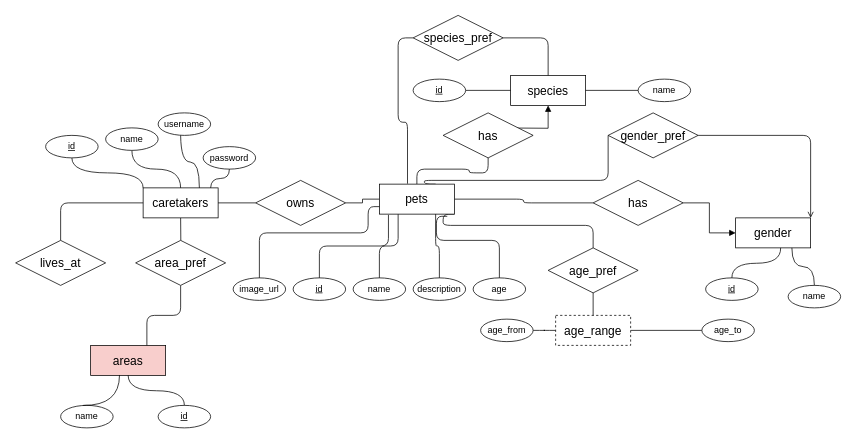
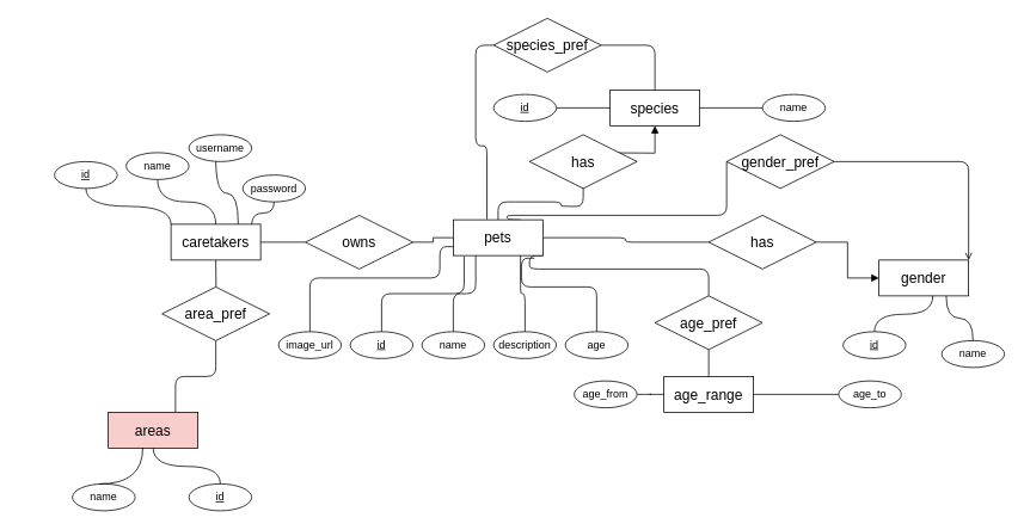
  <mxCell id="0" />
  <mxCell id="1" parent="0" />
  <mxCell id="2" style="edgeStyle=orthogonalEdgeStyle;rounded=1;orthogonalLoop=1;jettySize=auto;html=1;exitX=0.5;exitY=1;exitDx=0;exitDy=0;curved=0;endArrow=none;startFill=0;" parent="1" source="3" edge="1"><mxGeometry relative="1" as="geometry"><mxPoint x="240.273" y="320" as="targetPoint" /></mxGeometry></mxCell>
  <mxCell id="3" value="caretakers" style="whiteSpace=wrap;html=1;align=center;fontSize=16;" parent="1" vertex="1"><mxGeometry x="190" y="250" width="100" height="40" as="geometry" /></mxCell>
  <mxCell id="4" value="" style="edgeStyle=orthogonalEdgeStyle;rounded=0;orthogonalLoop=1;jettySize=auto;html=1;endArrow=none;endFill=1;endSize=10;startSize=10;startFill=0;" parent="1" source="5" target="11" edge="1"><mxGeometry relative="1" as="geometry" /></mxCell>
  <mxCell id="5" value="owns" style="shape=rhombus;perimeter=rhombusPerimeter;whiteSpace=wrap;html=1;align=center;fontSize=16;" parent="1" vertex="1"><mxGeometry x="340" y="240" width="120" height="60" as="geometry" /></mxCell>
  <mxCell id="6" value="" style="edgeStyle=orthogonalEdgeStyle;rounded=1;orthogonalLoop=1;jettySize=auto;html=1;endArrow=none;startFill=0;curved=0;" parent="1" source="11" target="20" edge="1"><mxGeometry relative="1" as="geometry" /></mxCell>
  <mxCell id="7" style="edgeStyle=orthogonalEdgeStyle;rounded=1;orthogonalLoop=1;jettySize=auto;html=1;exitX=1;exitY=0.5;exitDx=0;exitDy=0;entryX=0;entryY=0.5;entryDx=0;entryDy=0;curved=0;endArrow=none;startFill=0;" parent="1" source="11" target="34" edge="1"><mxGeometry relative="1" as="geometry" /></mxCell>
  <mxCell id="8" style="edgeStyle=orthogonalEdgeStyle;rounded=1;orthogonalLoop=1;jettySize=auto;html=1;exitX=0.25;exitY=1;exitDx=0;exitDy=0;entryX=0.5;entryY=0;entryDx=0;entryDy=0;curved=0;endArrow=none;startFill=0;" parent="1" source="11" target="23" edge="1"><mxGeometry relative="1" as="geometry" /></mxCell>
  <mxCell id="9" style="edgeStyle=orthogonalEdgeStyle;rounded=1;orthogonalLoop=1;jettySize=auto;html=1;exitX=1;exitY=1;exitDx=0;exitDy=0;entryX=0.5;entryY=0;entryDx=0;entryDy=0;curved=0;endArrow=none;startFill=0;" parent="1" source="11" target="43" edge="1"><mxGeometry relative="1" as="geometry"><Array as="points"><mxPoint x="590" y="300" /><mxPoint x="790" y="300" /></Array></mxGeometry></mxCell>
  <mxCell id="10" style="edgeStyle=orthogonalEdgeStyle;rounded=1;orthogonalLoop=1;jettySize=auto;html=1;exitX=0.75;exitY=0;exitDx=0;exitDy=0;entryX=0;entryY=0.5;entryDx=0;entryDy=0;curved=0;endArrow=none;startFill=0;" parent="1" source="11" target="32" edge="1"><mxGeometry relative="1" as="geometry"><Array as="points"><mxPoint x="565" y="240" /><mxPoint x="810" y="240" /></Array></mxGeometry></mxCell>
  <mxCell id="11" value="pets" style="whiteSpace=wrap;html=1;align=center;fontSize=16;" parent="1" vertex="1"><mxGeometry x="505" y="245" width="100" height="40" as="geometry" /></mxCell>
  <mxCell id="12" value="" style="edgeStyle=orthogonalEdgeStyle;rounded=0;orthogonalLoop=1;jettySize=auto;html=1;endArrow=none;startFill=0;curved=1;" parent="1" source="13" target="3" edge="1"><mxGeometry relative="1" as="geometry" /></mxCell>
  <mxCell id="13" value="name" style="ellipse;whiteSpace=wrap;html=1;align=center;" parent="1" vertex="1"><mxGeometry x="140" y="170" width="70" height="30" as="geometry" /></mxCell>
  <mxCell id="14" style="edgeStyle=orthogonalEdgeStyle;rounded=0;orthogonalLoop=1;jettySize=auto;html=1;exitX=0.5;exitY=1;exitDx=0;exitDy=0;entryX=0;entryY=0;entryDx=0;entryDy=0;endArrow=none;startFill=0;curved=1;" parent="1" source="15" target="3" edge="1"><mxGeometry relative="1" as="geometry" /></mxCell>
  <mxCell id="15" value="&lt;u&gt;id&lt;/u&gt;" style="ellipse;whiteSpace=wrap;html=1;align=center;" parent="1" vertex="1"><mxGeometry x="60" y="180" width="70" height="30" as="geometry" /></mxCell>
  <mxCell id="16" value="species" style="whiteSpace=wrap;html=1;align=center;fontSize=16;" parent="1" vertex="1"><mxGeometry x="680" y="100" width="100" height="40" as="geometry" /></mxCell>
  <mxCell id="17" value="" style="edgeStyle=orthogonalEdgeStyle;rounded=1;orthogonalLoop=1;jettySize=auto;html=1;curved=0;endArrow=none;startFill=0;" parent="1" source="18" target="16" edge="1"><mxGeometry relative="1" as="geometry" /></mxCell>
  <mxCell id="18" value="name" style="ellipse;whiteSpace=wrap;html=1;align=center;" parent="1" vertex="1"><mxGeometry x="850" y="105" width="70" height="30" as="geometry" /></mxCell>
  <mxCell id="19" value="" style="edgeStyle=orthogonalEdgeStyle;rounded=0;orthogonalLoop=1;jettySize=auto;html=1;endArrow=block;startFill=0;endFill=1;entryX=0.5;entryY=1;entryDx=0;entryDy=0;" parent="1" target="16" edge="1"><mxGeometry relative="1" as="geometry"><mxPoint x="650" y="170" as="sourcePoint" /><mxPoint x="730" y="160" as="targetPoint" /></mxGeometry></mxCell>
  <mxCell id="20" value="has" style="shape=rhombus;perimeter=rhombusPerimeter;whiteSpace=wrap;html=1;align=center;fontSize=16;" parent="1" vertex="1"><mxGeometry x="590" y="150" width="120" height="60" as="geometry" /></mxCell>
  <mxCell id="21" value="" style="edgeStyle=orthogonalEdgeStyle;rounded=0;orthogonalLoop=1;jettySize=auto;html=1;endArrow=none;startFill=0;" parent="1" source="22" target="16" edge="1"><mxGeometry relative="1" as="geometry" /></mxCell>
  <mxCell id="22" value="&lt;u&gt;id&lt;/u&gt;" style="ellipse;whiteSpace=wrap;html=1;align=center;" parent="1" vertex="1"><mxGeometry x="550" y="105" width="70" height="30" as="geometry" /></mxCell>
  <mxCell id="23" value="name" style="ellipse;whiteSpace=wrap;html=1;align=center;" parent="1" vertex="1"><mxGeometry x="470" y="370" width="70" height="30" as="geometry" /></mxCell>
  <mxCell id="24" value="&lt;u&gt;id&lt;/u&gt;" style="ellipse;whiteSpace=wrap;html=1;align=center;" parent="1" vertex="1"><mxGeometry x="390" y="370" width="70" height="30" as="geometry" /></mxCell>
  <mxCell id="25" style="edgeStyle=orthogonalEdgeStyle;rounded=1;orthogonalLoop=1;jettySize=auto;html=1;exitX=0.5;exitY=0;exitDx=0;exitDy=0;curved=0;endArrow=none;startFill=0;entryX=0.121;entryY=1.024;entryDx=0;entryDy=0;entryPerimeter=0;" parent="1" source="24" target="11" edge="1"><mxGeometry relative="1" as="geometry"><mxPoint x="502" y="310" as="targetPoint" /></mxGeometry></mxCell>
  <mxCell id="26" style="edgeStyle=orthogonalEdgeStyle;rounded=1;orthogonalLoop=1;jettySize=auto;html=1;exitX=0.5;exitY=0;exitDx=0;exitDy=0;entryX=0.75;entryY=1;entryDx=0;entryDy=0;endArrow=none;startFill=0;curved=0;" parent="1" source="27" target="11" edge="1"><mxGeometry relative="1" as="geometry" /></mxCell>
  <mxCell id="27" value="description" style="ellipse;whiteSpace=wrap;html=1;align=center;" parent="1" vertex="1"><mxGeometry x="550" y="370" width="70" height="30" as="geometry" /></mxCell>
  <mxCell id="28" style="edgeStyle=orthogonalEdgeStyle;rounded=1;orthogonalLoop=1;jettySize=auto;html=1;exitX=0.5;exitY=0;exitDx=0;exitDy=0;entryX=0;entryY=0.75;entryDx=0;entryDy=0;curved=0;endArrow=none;startFill=0;" parent="1" source="29" target="11" edge="1"><mxGeometry relative="1" as="geometry"><Array as="points"><mxPoint x="345" y="310" /><mxPoint x="490" y="310" /></Array></mxGeometry></mxCell>
  <mxCell id="29" value="image_url" style="ellipse;whiteSpace=wrap;html=1;align=center;" parent="1" vertex="1"><mxGeometry x="310" y="370" width="70" height="30" as="geometry" /></mxCell>
  <mxCell id="30" value="gender" style="whiteSpace=wrap;html=1;align=center;fontSize=16;" parent="1" vertex="1"><mxGeometry x="980" y="290" width="100" height="40" as="geometry" /></mxCell>
  <mxCell id="31" style="edgeStyle=orthogonalEdgeStyle;rounded=1;orthogonalLoop=1;jettySize=auto;html=1;exitX=1;exitY=0.5;exitDx=0;exitDy=0;entryX=1;entryY=0;entryDx=0;entryDy=0;curved=0;endArrow=open;startFill=0;" parent="1" source="32" target="30" edge="1"><mxGeometry relative="1" as="geometry" /></mxCell>
  <mxCell id="32" value="gender_pref" style="shape=rhombus;perimeter=rhombusPerimeter;whiteSpace=wrap;html=1;align=center;fontSize=16;" parent="1" vertex="1"><mxGeometry x="810" y="150" width="120" height="60" as="geometry" /></mxCell>
  <mxCell id="33" style="edgeStyle=orthogonalEdgeStyle;rounded=0;orthogonalLoop=1;jettySize=auto;html=1;exitX=1;exitY=0.5;exitDx=0;exitDy=0;entryX=0;entryY=0.5;entryDx=0;entryDy=0;endArrow=block;endFill=1;" parent="1" source="34" target="30" edge="1"><mxGeometry relative="1" as="geometry" /></mxCell>
  <mxCell id="34" value="has" style="shape=rhombus;perimeter=rhombusPerimeter;whiteSpace=wrap;html=1;align=center;fontSize=16;" parent="1" vertex="1"><mxGeometry x="790" y="240" width="120" height="60" as="geometry" /></mxCell>
  <mxCell id="35" value="areas" style="whiteSpace=wrap;html=1;align=center;fontSize=16;fillColor=#f8cecc;" parent="1" vertex="1"><mxGeometry x="120" y="460" width="100" height="40" as="geometry" /></mxCell>
- <mxCell id="36" style="edgeStyle=orthogonalEdgeStyle;rounded=1;orthogonalLoop=1;jettySize=auto;html=1;exitX=0.5;exitY=0;exitDx=0;exitDy=0;entryX=0;entryY=0.5;entryDx=0;entryDy=0;curved=0;endArrow=none;startFill=0;" parent="1" source="37" target="3" edge="1"><mxGeometry relative="1" as="geometry" /></mxCell>
- <mxCell id="37" value="lives_at" style="shape=rhombus;perimeter=rhombusPerimeter;whiteSpace=wrap;html=1;align=center;fontSize=16;" parent="1" vertex="1"><mxGeometry x="20" y="320" width="120" height="60" as="geometry" /></mxCell>
  <mxCell id="38" style="edgeStyle=orthogonalEdgeStyle;rounded=1;orthogonalLoop=1;jettySize=auto;html=1;exitX=0.5;exitY=0;exitDx=0;exitDy=0;entryX=0.5;entryY=1;entryDx=0;entryDy=0;strokeColor=none;curved=0;endArrow=none;startFill=0;" parent="1" source="40" target="3" edge="1"><mxGeometry relative="1" as="geometry" /></mxCell>
  <mxCell id="39" style="edgeStyle=orthogonalEdgeStyle;rounded=1;orthogonalLoop=1;jettySize=auto;html=1;exitX=0.5;exitY=1;exitDx=0;exitDy=0;entryX=0.75;entryY=0;entryDx=0;entryDy=0;curved=0;endArrow=none;startFill=0;" parent="1" source="40" target="35" edge="1"><mxGeometry relative="1" as="geometry" /></mxCell>
  <mxCell id="40" value="area_pref" style="shape=rhombus;perimeter=rhombusPerimeter;whiteSpace=wrap;html=1;align=center;fontSize=16;" parent="1" vertex="1"><mxGeometry x="180" y="320" width="120" height="60" as="geometry" /></mxCell>
- <mxCell id="41" value="age_range" style="whiteSpace=wrap;html=1;align=center;fontSize=16;dashed=1;" parent="1" vertex="1"><mxGeometry x="740" y="420" width="100" height="40" as="geometry" /></mxCell>
+ <mxCell id="41" value="age_range" style="whiteSpace=wrap;html=1;align=center;fontSize=16;" parent="1" vertex="1"><mxGeometry x="740" y="420" width="100" height="40" as="geometry" /></mxCell>
  <mxCell id="42" style="edgeStyle=orthogonalEdgeStyle;rounded=1;orthogonalLoop=1;jettySize=auto;html=1;exitX=0.5;exitY=1;exitDx=0;exitDy=0;entryX=0.5;entryY=0;entryDx=0;entryDy=0;curved=0;endArrow=none;startFill=0;" parent="1" source="43" target="41" edge="1"><mxGeometry relative="1" as="geometry" /></mxCell>
  <mxCell id="43" value="age_pref" style="shape=rhombus;perimeter=rhombusPerimeter;whiteSpace=wrap;html=1;align=center;fontSize=16;" parent="1" vertex="1"><mxGeometry x="730" y="330" width="120" height="60" as="geometry" /></mxCell>
  <mxCell id="44" value="age" style="ellipse;whiteSpace=wrap;html=1;align=center;" parent="1" vertex="1"><mxGeometry x="630" y="370" width="70" height="30" as="geometry" /></mxCell>
  <mxCell id="45" style="edgeStyle=orthogonalEdgeStyle;rounded=1;orthogonalLoop=1;jettySize=auto;html=1;exitX=0.5;exitY=0;exitDx=0;exitDy=0;entryX=0.905;entryY=1.072;entryDx=0;entryDy=0;entryPerimeter=0;curved=0;endArrow=none;startFill=0;" parent="1" source="44" target="11" edge="1"><mxGeometry relative="1" as="geometry"><Array as="points"><mxPoint x="665" y="320" /><mxPoint x="581" y="320" /></Array></mxGeometry></mxCell>
  <mxCell id="46" style="edgeStyle=orthogonalEdgeStyle;rounded=0;orthogonalLoop=1;jettySize=auto;html=1;exitX=1;exitY=0.5;exitDx=0;exitDy=0;endArrow=none;startFill=0;curved=1;" parent="1" source="47" target="41" edge="1"><mxGeometry relative="1" as="geometry" /></mxCell>
  <mxCell id="47" value="age_from" style="ellipse;whiteSpace=wrap;html=1;align=center;" parent="1" vertex="1"><mxGeometry x="640" y="425" width="70" height="30" as="geometry" /></mxCell>
  <mxCell id="48" value="" style="edgeStyle=orthogonalEdgeStyle;rounded=1;orthogonalLoop=1;jettySize=auto;html=1;curved=0;endArrow=none;startFill=0;" parent="1" source="49" target="41" edge="1"><mxGeometry relative="1" as="geometry" /></mxCell>
  <mxCell id="49" value="age_to" style="ellipse;whiteSpace=wrap;html=1;align=center;" parent="1" vertex="1"><mxGeometry x="935" y="425" width="70" height="30" as="geometry" /></mxCell>
  <mxCell id="50" style="edgeStyle=orthogonalEdgeStyle;rounded=1;orthogonalLoop=1;jettySize=auto;html=1;exitX=1;exitY=0.5;exitDx=0;exitDy=0;entryX=0.5;entryY=0;entryDx=0;entryDy=0;curved=0;endArrow=none;startFill=0;" parent="1" source="51" target="16" edge="1"><mxGeometry relative="1" as="geometry" /></mxCell>
  <mxCell id="51" value="species_pref" style="shape=rhombus;perimeter=rhombusPerimeter;whiteSpace=wrap;html=1;align=center;fontSize=16;" parent="1" vertex="1"><mxGeometry x="550" y="20" width="120" height="60" as="geometry" /></mxCell>
  <mxCell id="52" style="edgeStyle=orthogonalEdgeStyle;rounded=1;orthogonalLoop=1;jettySize=auto;html=1;exitX=0;exitY=0.5;exitDx=0;exitDy=0;entryX=0.375;entryY=-0.015;entryDx=0;entryDy=0;entryPerimeter=0;curved=0;endArrow=none;startFill=0;" parent="1" source="51" target="11" edge="1"><mxGeometry relative="1" as="geometry" /></mxCell>
  <mxCell id="53" value="password" style="ellipse;whiteSpace=wrap;html=1;align=center;" vertex="1" parent="1"><mxGeometry x="270" y="195" width="70" height="30" as="geometry" /></mxCell>
  <mxCell id="54" value="" style="endArrow=none;html=1;rounded=0;entryX=0.5;entryY=1;entryDx=0;entryDy=0;edgeStyle=orthogonalEdgeStyle;curved=1;" edge="1" parent="1" target="53"><mxGeometry width="50" height="50" relative="1" as="geometry"><mxPoint x="280" y="250" as="sourcePoint" /><mxPoint x="330" y="200" as="targetPoint" /></mxGeometry></mxCell>
  <mxCell id="55" value="&lt;u&gt;id&lt;/u&gt;" style="ellipse;whiteSpace=wrap;html=1;align=center;" vertex="1" parent="1"><mxGeometry x="940" y="370" width="70" height="30" as="geometry" /></mxCell>
  <mxCell id="56" value="" style="endArrow=none;html=1;rounded=0;exitX=0.5;exitY=0;exitDx=0;exitDy=0;edgeStyle=orthogonalEdgeStyle;curved=1;" edge="1" parent="1" source="55"><mxGeometry width="50" height="50" relative="1" as="geometry"><mxPoint x="990" y="380" as="sourcePoint" /><mxPoint x="1040" y="330" as="targetPoint" /></mxGeometry></mxCell>
  <mxCell id="57" value="&lt;u&gt;id&lt;/u&gt;" style="ellipse;whiteSpace=wrap;html=1;align=center;" vertex="1" parent="1"><mxGeometry x="210" y="540" width="70" height="30" as="geometry" /></mxCell>
  <mxCell id="58" value="" style="endArrow=none;html=1;rounded=0;exitX=0.5;exitY=0;exitDx=0;exitDy=0;edgeStyle=orthogonalEdgeStyle;curved=1;" edge="1" parent="1" source="57"><mxGeometry width="50" height="50" relative="1" as="geometry"><mxPoint x="120" y="550" as="sourcePoint" /><mxPoint x="170" y="500" as="targetPoint" /></mxGeometry></mxCell>
  <mxCell id="59" value="username" style="ellipse;whiteSpace=wrap;html=1;align=center;" vertex="1" parent="1"><mxGeometry x="210" y="150" width="70" height="30" as="geometry" /></mxCell>
  <mxCell id="60" value="" style="endArrow=none;html=1;rounded=0;exitX=0.75;exitY=0;exitDx=0;exitDy=0;edgeStyle=orthogonalEdgeStyle;curved=1;" edge="1" parent="1" source="3"><mxGeometry width="50" height="50" relative="1" as="geometry"><mxPoint x="190" y="230" as="sourcePoint" /><mxPoint x="240" y="180" as="targetPoint" /></mxGeometry></mxCell>
  <mxCell id="61" value="name" style="ellipse;whiteSpace=wrap;html=1;align=center;" vertex="1" parent="1"><mxGeometry x="1050" y="380" width="70" height="30" as="geometry" /></mxCell>
  <mxCell id="62" value="" style="endArrow=none;html=1;rounded=0;entryX=0.75;entryY=1;entryDx=0;entryDy=0;exitX=0.5;exitY=0;exitDx=0;exitDy=0;edgeStyle=orthogonalEdgeStyle;curved=1;" edge="1" parent="1" source="61" target="30"><mxGeometry width="50" height="50" relative="1" as="geometry"><mxPoint x="950" y="360" as="sourcePoint" /><mxPoint x="1000" y="310" as="targetPoint" /></mxGeometry></mxCell>
  <mxCell id="63" value="name" style="ellipse;whiteSpace=wrap;html=1;align=center;" vertex="1" parent="1"><mxGeometry x="80" y="540" width="70" height="30" as="geometry" /></mxCell>
  <mxCell id="64" value="" style="endArrow=none;html=1;rounded=0;entryX=0.385;entryY=0.991;entryDx=0;entryDy=0;entryPerimeter=0;edgeStyle=orthogonalEdgeStyle;curved=1;" edge="1" parent="1" target="35"><mxGeometry width="50" height="50" relative="1" as="geometry"><mxPoint x="110" y="540" as="sourcePoint" /><mxPoint x="160" y="490" as="targetPoint" /></mxGeometry></mxCell>
  <mxCell id="65" value="" style="endArrow=none;html=1;rounded=0;entryX=0;entryY=0.5;entryDx=0;entryDy=0;" edge="1" parent="1" target="5"><mxGeometry width="50" height="50" relative="1" as="geometry"><mxPoint x="290" y="270" as="sourcePoint" /><mxPoint x="340" y="220" as="targetPoint" /></mxGeometry></mxCell>
